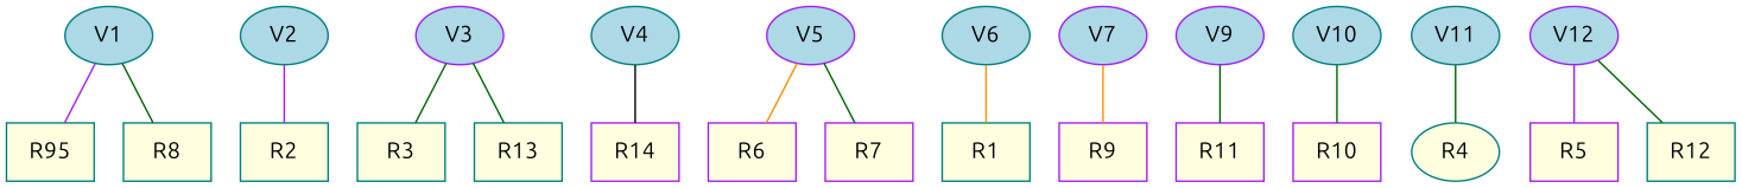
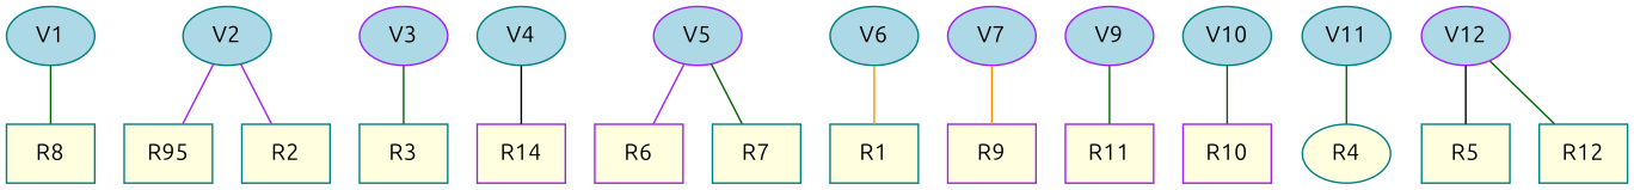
  graph {
    fontname=Ubuntu
    node [color=teal fillcolor=lightyellow fontname=Ubuntu shape=box style=filled]
    edge [color=darkgreen fontname=Ubuntu]
    V1 [fillcolor=lightblue shape=ellipse]
    n2 [label=R95]
    R8
    V2 [fillcolor=lightblue shape=ellipse]
    R2
    V3 [color=purple fillcolor=lightblue shape=ellipse]
    R3
-   R13
    V4 [fillcolor=lightblue shape=ellipse]
    R14 [color=purple]
    V5 [color=purple fillcolor=lightblue shape=ellipse]
    R6 [color=purple]
-   R7 [color=purple]
+   R7
    V6 [fillcolor=lightblue shape=ellipse]
    R1
    V7 [color=purple fillcolor=lightblue shape=ellipse]
    R9 [color=purple]
    V9 [color=purple fillcolor=lightblue shape=ellipse]
    R11 [color=purple]
    V10 [fillcolor=lightblue shape=ellipse]
    R10 [color=purple]
    V11 [fillcolor=lightblue shape=ellipse]
    R4 [shape=ellipse]
    V12 [color=purple fillcolor=lightblue shape=ellipse]
-   R5 [color=purple]
+   R5
    R12
-   V1 -- n2 [color=purple]
+   V2 -- n2 [color=purple]
    V1 -- R8
    V2 -- R2 [color=purple]
    V3 -- R3
-   V3 -- R13
    V4 -- R14 [color=black]
-   V5 -- R6 [color=darkorange]
+   V5 -- R6 [color=purple]
    V5 -- R7
    V6 -- R1 [color=darkorange]
    V7 -- R9 [color=darkorange]
    V9 -- R11
    V10 -- R10
    V11 -- R4
-   V12 -- R5 [color=purple]
+   V12 -- R5 [color=black]
    V12 -- R12
  }
